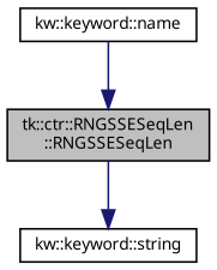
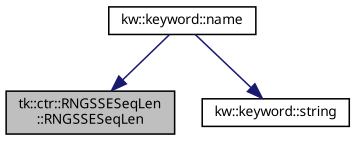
  digraph {
    rankdir=TB
    node [color=black fontname="sans-serif" fontsize=9 shape=record]
    edge [color=midnightblue fontname="sans-serif" fontsize=9 labelfontname="sans-serif" labelfontsize=9 style=solid]
    n1 [fillcolor=grey75 fontcolor=black height=0.2 label="tk::ctr::RNGSSESeqLen\l::RNGSSESeqLen" style=filled width=0.4]
    n2 [height=0.2 label="kw::keyword::string" width=0.4]
    n3 [height=0.2 label="kw::keyword::name" width=0.4]
-   n1 -> n2
+   n3 -> n2
    n3 -> n1
  }
